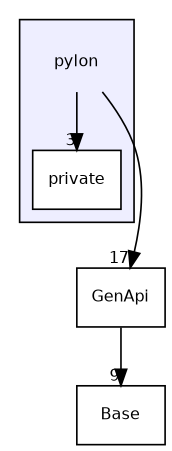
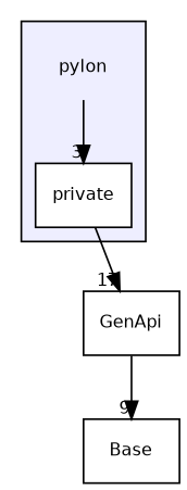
  digraph {
    compound=true
    node [fontname=Helvetica fontsize=10 shape=box]
    edge [labeldistance=1.5 labelfontname=Helvetica labelfontsize=10]
    n1 [label=pylon shape=plaintext]
    n2 [color=black fillcolor=white label=private style=filled]
    n3 [label=GenApi]
    n4 [label=Base]
    subgraph cluster_1 {
      bgcolor="#eeeeff"
      pencolor=black
      n1
      n2
    }
    n1 -> n2 [headlabel=3]
-   n1 -> n3 [headlabel=17]
+   n2 -> n3 [headlabel=17]
    n3 -> n4 [headlabel=9]
  }
